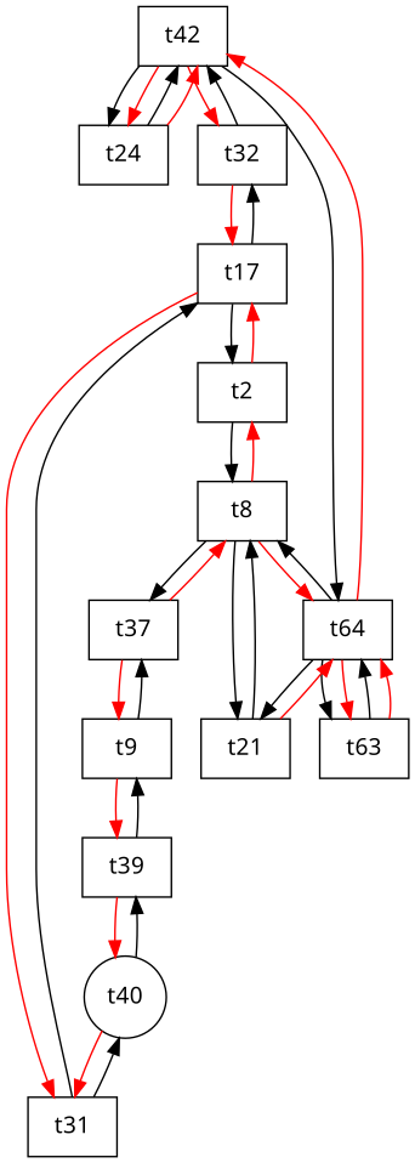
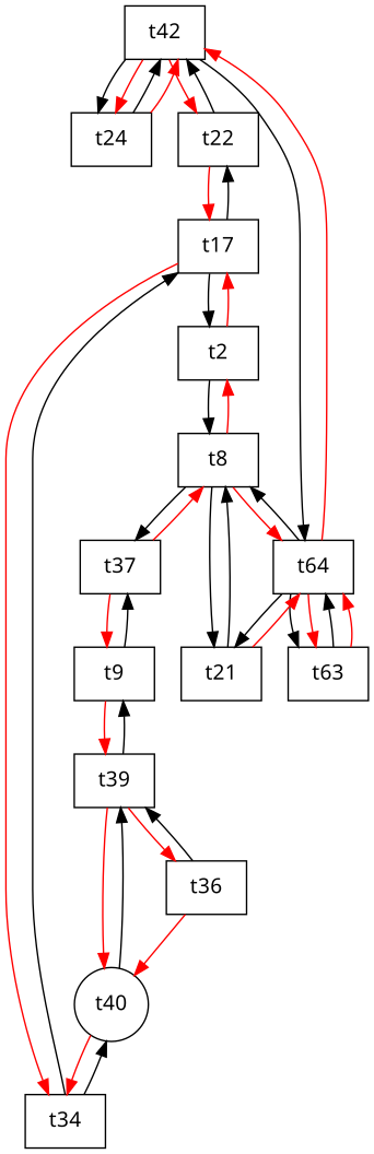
  digraph {
    fontname="Noto Sans"
    node [fontname="Noto Sans" shape=box]
    edge [fontname="Noto Sans"]
    t42
    t24
-   t22 [label=t32]
+   t22
    t64
    t17
    t8
    t21
    t63
    t40 [shape=circle]
-   t31
+   t31 [label=t34]
    t39
+   t36
    n13 [label=t9]
    t2
    t37
    t42 -> t24
    t42 -> t24 [color=red]
    t42 -> t22 [color=red]
    t42 -> t64
    t24 -> t42
    t24 -> t42 [color=red]
    t22 -> t42
    t22 -> t17 [color=red]
    t64 -> t42 [color=red]
    t64 -> t8
    t64 -> t21
    t64 -> t63
    t64 -> t63 [color=red]
    t17 -> t22
    t17 -> t31 [color=red]
    t17 -> t2
    t8 -> t64 [color=red]
    t8 -> t21 [color=black]
    t8 -> t2 [color=red]
    t8 -> t37
    t21 -> t64 [color=red]
    t21 -> t8
    t63 -> t64
    t63 -> t64 [color=red]
    t40 -> t31 [color=red]
    t40 -> t39
    t31 -> t17
    t31 -> t40
    t39 -> t40 [color=red]
+   t39 -> t36 [color=red]
    t39 -> n13
+   t36 -> t40 [color=red]
+   t36 -> t39
    n13 -> t39 [color=red]
    n13 -> t37
    t2 -> t17 [color=red]
    t2 -> t8
    t37 -> t8 [color=red]
    t37 -> n13 [color=red]
  }
